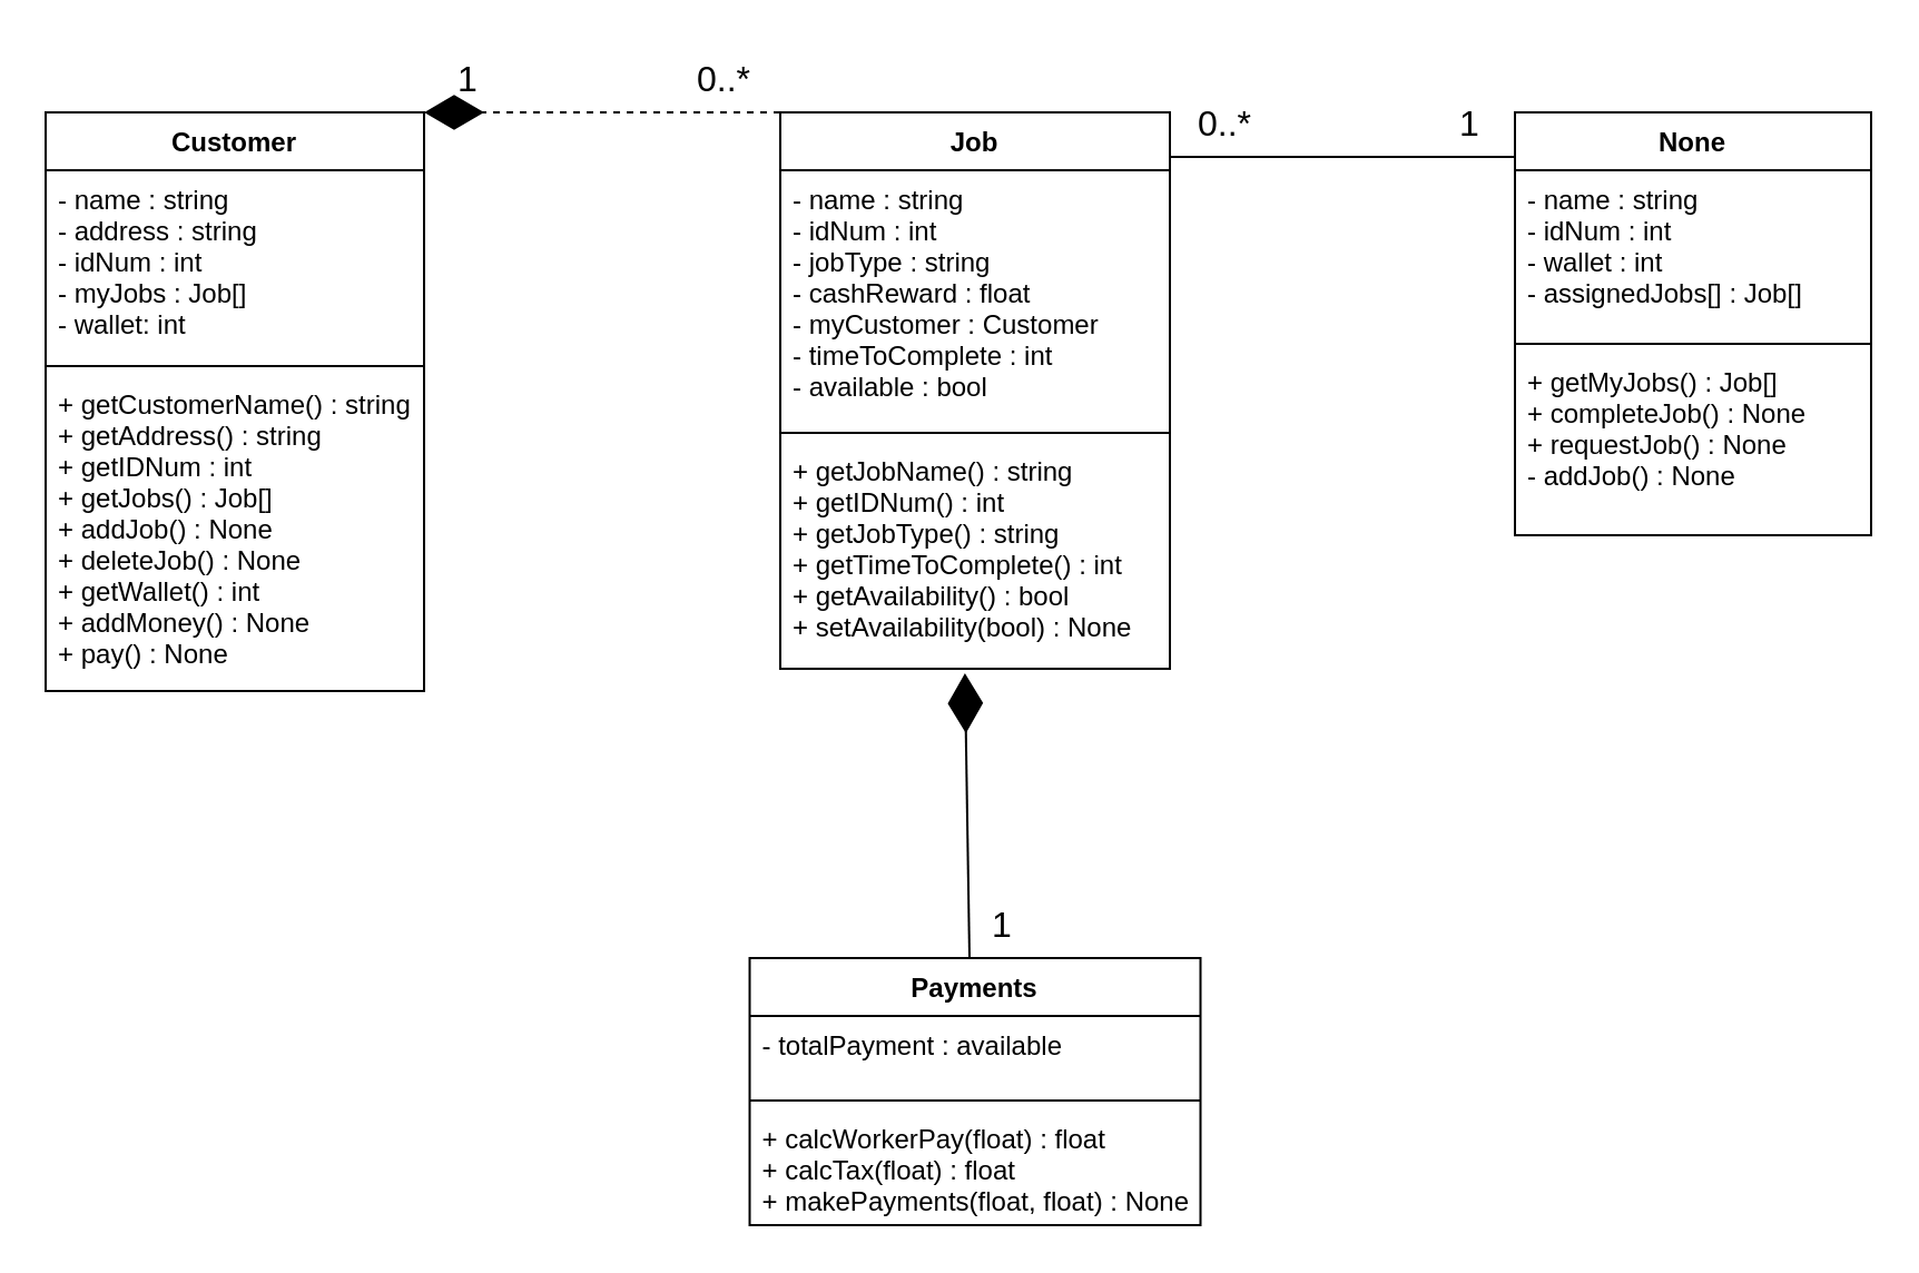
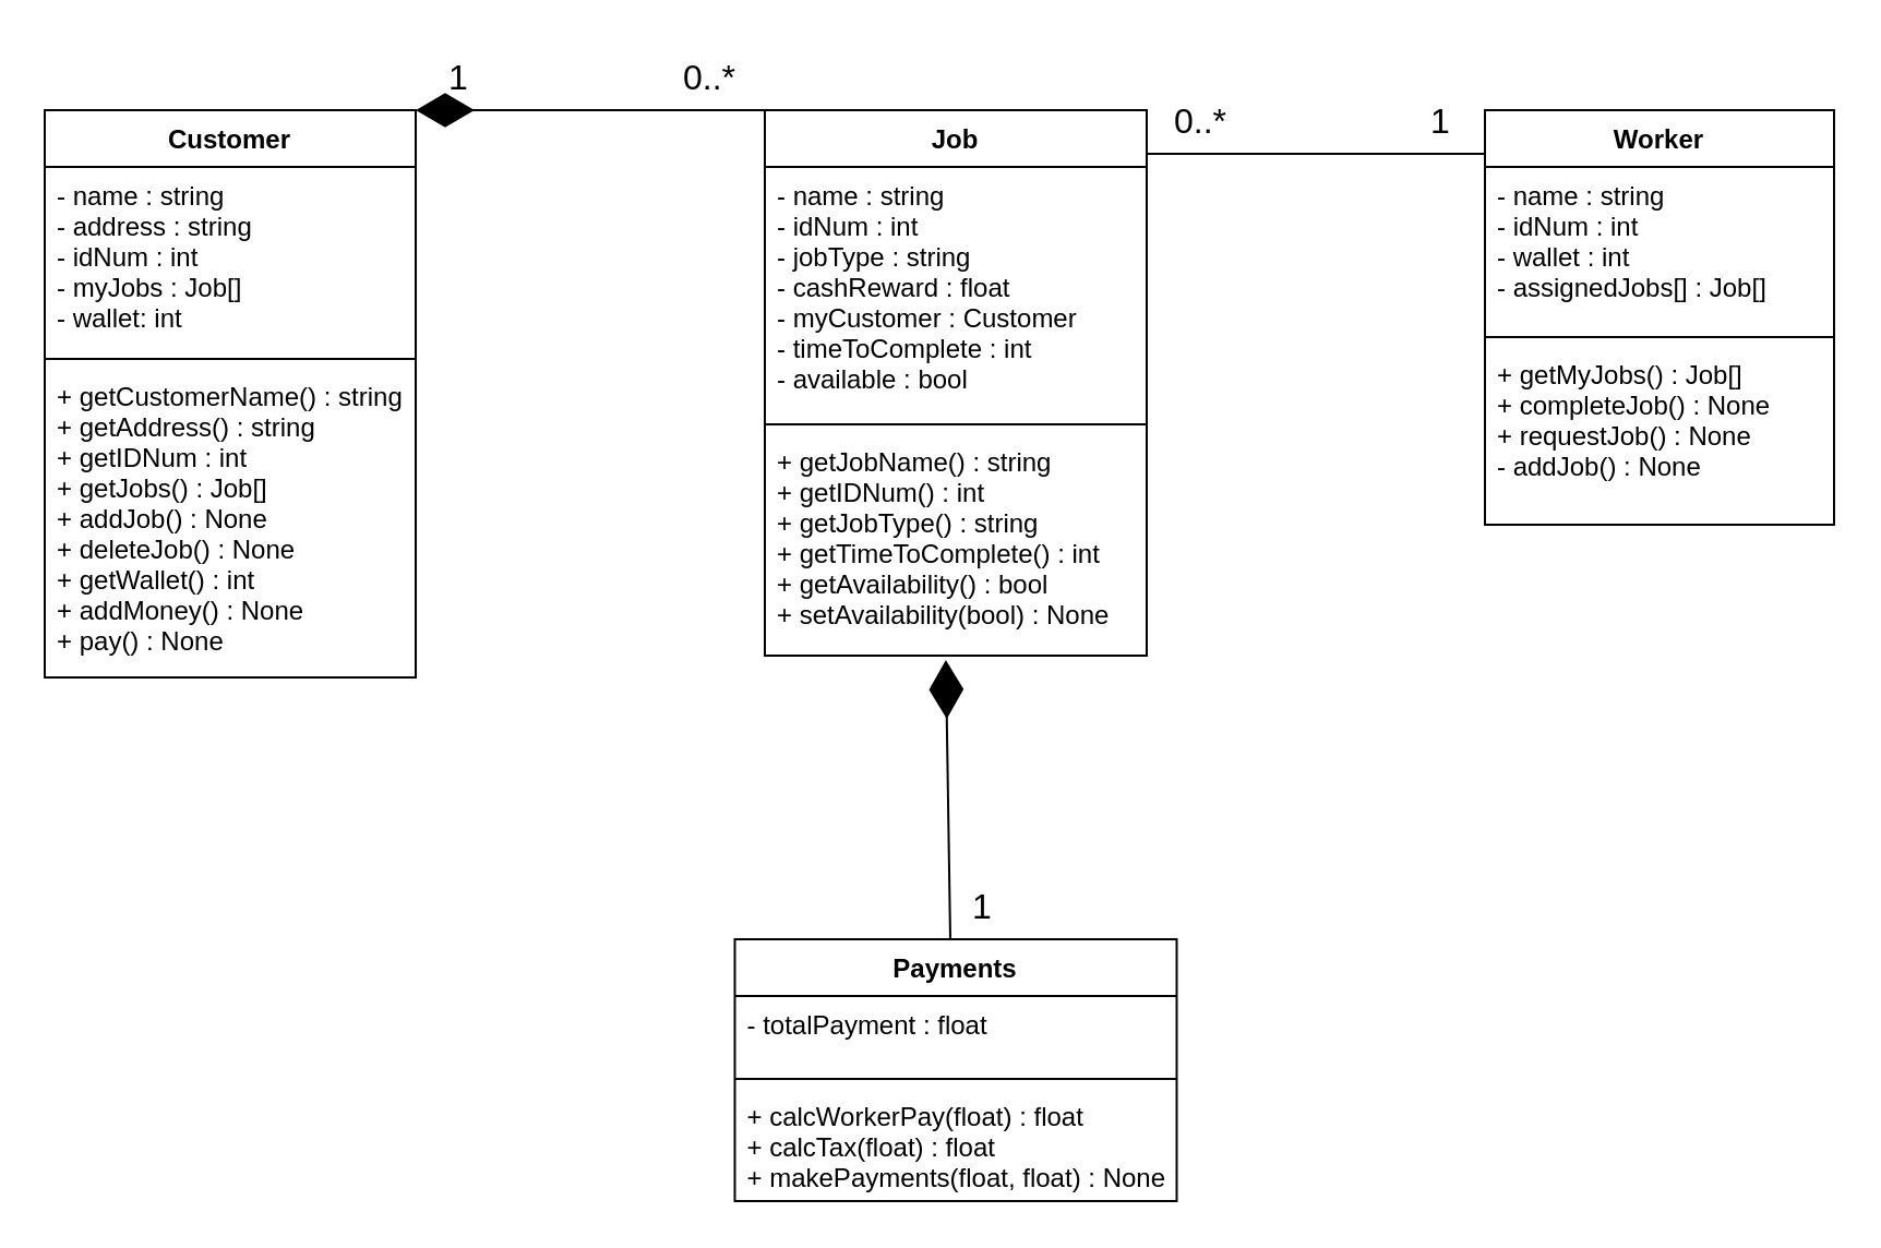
  <mxCell id="0" />
  <mxCell id="1" parent="0" />
  <mxCell id="2" value="Job" style="swimlane;fontStyle=1;align=center;verticalAlign=top;childLayout=stackLayout;horizontal=1;startSize=26;horizontalStack=0;resizeParent=1;resizeParentMax=0;resizeLast=0;collapsible=1;marginBottom=0;" vertex="1" parent="1"><mxGeometry x="350" y="50" width="175" height="250" as="geometry" /></mxCell>
  <mxCell id="3" value="- name : string&#10;- idNum : int&#10;- jobType : string&#10;- cashReward : float&#10;- myCustomer : Customer&#10;- timeToComplete : int&#10;- available : bool" style="text;strokeColor=none;fillColor=none;align=left;verticalAlign=top;spacingLeft=4;spacingRight=4;overflow=hidden;rotatable=0;points=[[0,0.5],[1,0.5]];portConstraint=eastwest;" vertex="1" parent="2"><mxGeometry y="26" width="175" height="114" as="geometry" /></mxCell>
  <mxCell id="4" value="" style="line;strokeWidth=1;fillColor=none;align=left;verticalAlign=middle;spacingTop=-1;spacingLeft=3;spacingRight=3;rotatable=0;labelPosition=right;points=[];portConstraint=eastwest;" vertex="1" parent="2"><mxGeometry y="140" width="175" height="8" as="geometry" /></mxCell>
  <mxCell id="5" value="+ getJobName() : string&#10;+ getIDNum() : int&#10;+ getJobType() : string&#10;+ getTimeToComplete() : int&#10;+ getAvailability() : bool&#10;+ setAvailability(bool) : None" style="text;strokeColor=none;fillColor=none;align=left;verticalAlign=top;spacingLeft=4;spacingRight=4;overflow=hidden;rotatable=0;points=[[0,0.5],[1,0.5]];portConstraint=eastwest;" vertex="1" parent="2"><mxGeometry y="148" width="175" height="102" as="geometry" /></mxCell>
  <mxCell id="6" value="Customer" style="swimlane;fontStyle=1;align=center;verticalAlign=top;childLayout=stackLayout;horizontal=1;startSize=26;horizontalStack=0;resizeParent=1;resizeParentMax=0;resizeLast=0;collapsible=1;marginBottom=0;" vertex="1" parent="1"><mxGeometry x="20" y="50" width="170" height="260" as="geometry" /></mxCell>
  <mxCell id="7" value="- name : string&#10;- address : string&#10;- idNum : int&#10;- myJobs : Job[]&#10;- wallet: int" style="text;strokeColor=none;fillColor=none;align=left;verticalAlign=top;spacingLeft=4;spacingRight=4;overflow=hidden;rotatable=0;points=[[0,0.5],[1,0.5]];portConstraint=eastwest;" vertex="1" parent="6"><mxGeometry y="26" width="170" height="84" as="geometry" /></mxCell>
  <mxCell id="8" value="" style="line;strokeWidth=1;fillColor=none;align=left;verticalAlign=middle;spacingTop=-1;spacingLeft=3;spacingRight=3;rotatable=0;labelPosition=right;points=[];portConstraint=eastwest;" vertex="1" parent="6"><mxGeometry y="110" width="170" height="8" as="geometry" /></mxCell>
  <mxCell id="9" value="+ getCustomerName() : string&#10;+ getAddress() : string&#10;+ getIDNum : int&#10;+ getJobs() : Job[]&#10;+ addJob() : None&#10;+ deleteJob() : None&#10;+ getWallet() : int&#10;+ addMoney() : None&#10;+ pay() : None" style="text;strokeColor=none;fillColor=none;align=left;verticalAlign=top;spacingLeft=4;spacingRight=4;overflow=hidden;rotatable=0;points=[[0,0.5],[1,0.5]];portConstraint=eastwest;" vertex="1" parent="6"><mxGeometry y="118" width="170" height="142" as="geometry" /></mxCell>
  <mxCell id="10" value="Payments" style="swimlane;fontStyle=1;align=center;verticalAlign=top;childLayout=stackLayout;horizontal=1;startSize=26;horizontalStack=0;resizeParent=1;resizeParentMax=0;resizeLast=0;collapsible=1;marginBottom=0;rounded=0;sketch=0;" vertex="1" parent="1"><mxGeometry x="336.25" y="430" width="202.5" height="120" as="geometry" /></mxCell>
- <mxCell id="11" value="- totalPayment : available " style="text;strokeColor=none;fillColor=none;align=left;verticalAlign=top;spacingLeft=4;spacingRight=4;overflow=hidden;rotatable=0;points=[[0,0.5],[1,0.5]];portConstraint=eastwest;rounded=0;sketch=0;" vertex="1" parent="10"><mxGeometry y="26" width="202.5" height="34" as="geometry" /></mxCell>
+ <mxCell id="11" value="- totalPayment : float " style="text;strokeColor=none;fillColor=none;align=left;verticalAlign=top;spacingLeft=4;spacingRight=4;overflow=hidden;rotatable=0;points=[[0,0.5],[1,0.5]];portConstraint=eastwest;rounded=0;sketch=0;" vertex="1" parent="10"><mxGeometry y="26" width="202.5" height="34" as="geometry" /></mxCell>
  <mxCell id="12" value="" style="line;strokeWidth=1;fillColor=none;align=left;verticalAlign=middle;spacingTop=-1;spacingLeft=3;spacingRight=3;rotatable=0;labelPosition=right;points=[];portConstraint=eastwest;rounded=0;sketch=0;" vertex="1" parent="10"><mxGeometry y="60" width="202.5" height="8" as="geometry" /></mxCell>
  <mxCell id="13" value="+ calcWorkerPay(float) : float&#10;+ calcTax(float) : float&#10;+ makePayments(float, float) : None" style="text;strokeColor=none;fillColor=none;align=left;verticalAlign=top;spacingLeft=4;spacingRight=4;overflow=hidden;rotatable=0;points=[[0,0.5],[1,0.5]];portConstraint=eastwest;rounded=0;sketch=0;" vertex="1" parent="10"><mxGeometry y="68" width="202.5" height="52" as="geometry" /></mxCell>
  <mxCell id="14" value="&lt;font style=&quot;font-size: 16px&quot;&gt;1&lt;/font&gt;" style="text;html=1;strokeColor=none;fillColor=none;align=center;verticalAlign=middle;whiteSpace=wrap;rounded=0;sketch=0;" vertex="1" parent="1"><mxGeometry x="420" y="400" width="60" height="30" as="geometry" /></mxCell>
- <mxCell id="15" value="" style="endArrow=diamondThin;endFill=1;endSize=24;html=1;rounded=1;sketch=0;curved=0;exitX=0;exitY=0;exitDx=0;exitDy=0;entryX=1;entryY=0;entryDx=0;entryDy=0;dashed=1;" edge="1" parent="1" source="2" target="6"><mxGeometry width="160" relative="1" as="geometry"><mxPoint x="170" y="340" as="sourcePoint" /><mxPoint x="220" y="60" as="targetPoint" /></mxGeometry></mxCell>
+ <mxCell id="15" value="" style="endArrow=diamondThin;endFill=1;endSize=24;html=1;rounded=1;sketch=0;curved=0;exitX=0;exitY=0;exitDx=0;exitDy=0;entryX=1;entryY=0;entryDx=0;entryDy=0;" edge="1" parent="1" source="2" target="6"><mxGeometry width="160" relative="1" as="geometry"><mxPoint x="170" y="340" as="sourcePoint" /><mxPoint x="220" y="60" as="targetPoint" /></mxGeometry></mxCell>
  <mxCell id="16" value="" style="endArrow=diamondThin;endFill=1;endSize=24;html=1;rounded=1;sketch=0;curved=0;exitX=0.25;exitY=1;exitDx=0;exitDy=0;entryX=0.474;entryY=1.02;entryDx=0;entryDy=0;entryPerimeter=0;" edge="1" parent="1" source="14" target="5"><mxGeometry width="160" relative="1" as="geometry"><mxPoint x="170" y="340" as="sourcePoint" /><mxPoint x="330" y="340" as="targetPoint" /></mxGeometry></mxCell>
- <mxCell id="17" value="None" style="swimlane;fontStyle=1;align=center;verticalAlign=top;childLayout=stackLayout;horizontal=1;startSize=26;horizontalStack=0;resizeParent=1;resizeParentMax=0;resizeLast=0;collapsible=1;marginBottom=0;rounded=0;sketch=0;" vertex="1" parent="1"><mxGeometry x="680" y="50" width="160" height="190" as="geometry" /></mxCell>
+ <mxCell id="17" value="Worker" style="swimlane;fontStyle=1;align=center;verticalAlign=top;childLayout=stackLayout;horizontal=1;startSize=26;horizontalStack=0;resizeParent=1;resizeParentMax=0;resizeLast=0;collapsible=1;marginBottom=0;rounded=0;sketch=0;" vertex="1" parent="1"><mxGeometry x="680" y="50" width="160" height="190" as="geometry" /></mxCell>
  <mxCell id="18" value="- name : string&#10;- idNum : int&#10;- wallet : int&#10;- assignedJobs[] : Job[]&#10;" style="text;strokeColor=none;fillColor=none;align=left;verticalAlign=top;spacingLeft=4;spacingRight=4;overflow=hidden;rotatable=0;points=[[0,0.5],[1,0.5]];portConstraint=eastwest;rounded=0;sketch=0;" vertex="1" parent="17"><mxGeometry y="26" width="160" height="74" as="geometry" /></mxCell>
  <mxCell id="19" value="" style="line;strokeWidth=1;fillColor=none;align=left;verticalAlign=middle;spacingTop=-1;spacingLeft=3;spacingRight=3;rotatable=0;labelPosition=right;points=[];portConstraint=eastwest;rounded=0;sketch=0;" vertex="1" parent="17"><mxGeometry y="100" width="160" height="8" as="geometry" /></mxCell>
  <mxCell id="20" value="+ getMyJobs() : Job[]&#10;+ completeJob() : None&#10;+ requestJob() : None&#10;- addJob() : None" style="text;strokeColor=none;fillColor=none;align=left;verticalAlign=top;spacingLeft=4;spacingRight=4;overflow=hidden;rotatable=0;points=[[0,0.5],[1,0.5]];portConstraint=eastwest;rounded=0;sketch=0;" vertex="1" parent="17"><mxGeometry y="108" width="160" height="82" as="geometry" /></mxCell>
  <mxCell id="21" value="" style="endArrow=none;html=1;edgeStyle=orthogonalEdgeStyle;rounded=1;sketch=0;curved=0;" edge="1" parent="1"><mxGeometry relative="1" as="geometry"><mxPoint x="525" y="70" as="sourcePoint" /><mxPoint x="680" y="70" as="targetPoint" /></mxGeometry></mxCell>
  <mxCell id="22" value="&lt;font style=&quot;font-size: 16px&quot;&gt;0..*&lt;/font&gt;" style="text;html=1;strokeColor=none;fillColor=none;align=center;verticalAlign=middle;whiteSpace=wrap;rounded=0;sketch=0;" vertex="1" parent="1"><mxGeometry x="300" y="25" width="50" height="20" as="geometry" /></mxCell>
  <mxCell id="23" value="0..*" style="text;html=1;strokeColor=none;fillColor=none;align=center;verticalAlign=middle;whiteSpace=wrap;rounded=0;sketch=0;fontSize=16;" vertex="1" parent="1"><mxGeometry x="520" y="40" width="60" height="30" as="geometry" /></mxCell>
  <mxCell id="24" value="1" style="text;html=1;strokeColor=none;fillColor=none;align=center;verticalAlign=middle;whiteSpace=wrap;rounded=0;sketch=0;fontSize=16;" vertex="1" parent="1"><mxGeometry x="630" y="40" width="60" height="30" as="geometry" /></mxCell>
  <mxCell id="25" value="1" style="text;html=1;strokeColor=none;fillColor=none;align=center;verticalAlign=middle;whiteSpace=wrap;rounded=0;sketch=0;fontSize=16;" vertex="1" parent="1"><mxGeometry x="180" y="20" width="60" height="30" as="geometry" /></mxCell>
